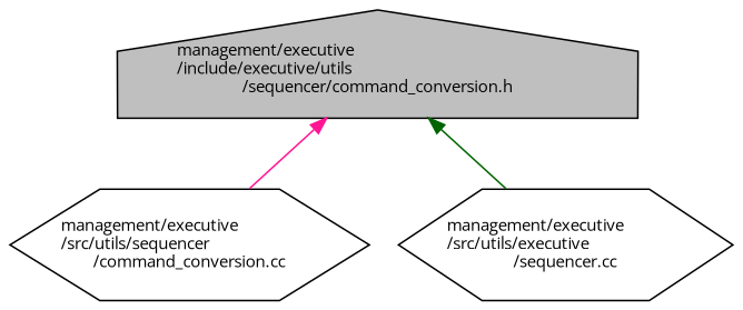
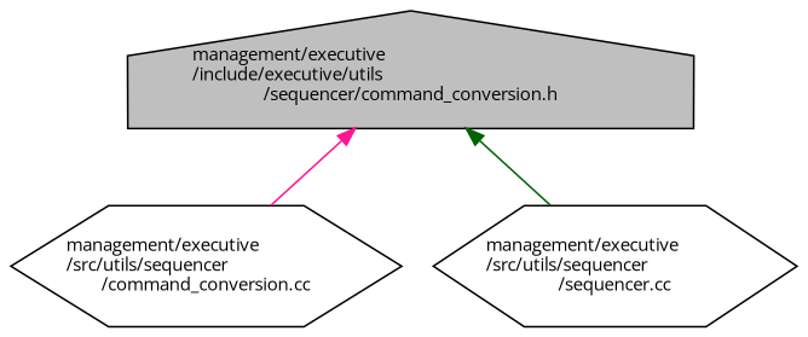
  digraph {
    fontname="Open Sans"
    node [color=black fillcolor=white fontname="Open Sans" fontsize=10 shape=hexagon style=filled]
    edge [dir=back fontname="Open Sans" fontsize=10 labelfontname=Helvetica labelfontsize=10 style=solid]
    n1 [fillcolor=grey75 fontcolor=black height=0.2 label="management/executive\l/include/executive/utils\l/sequencer/command_conversion.h" shape=house width=0.4]
    n2 [height=0.2 label="management/executive\l/src/utils/sequencer\l/command_conversion.cc" width=0.4]
-   n3 [height=0.2 label="management/executive\l/src/utils/executive\l/sequencer.cc" width=0.4]
+   n3 [height=0.2 label="management/executive\l/src/utils/sequencer\l/sequencer.cc" width=0.4]
    n1 -> n2 [color=deeppink]
    n1 -> n3 [color=darkgreen]
  }
